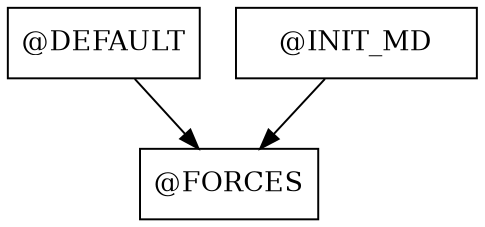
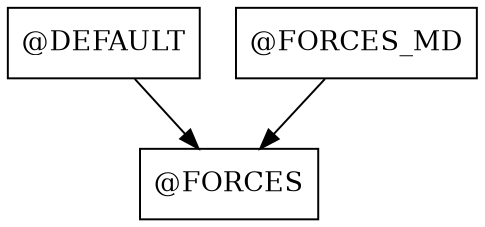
  digraph {
    node [margin=0.1 shape=box]
    n1 [label="@DEFAULT"]
    n2 [label="@FORCES"]
-   n3 [label="@INIT_MD"]
+   n3 [label="@FORCES_MD"]
    n1 -> n2
    n3 -> n2
  }
